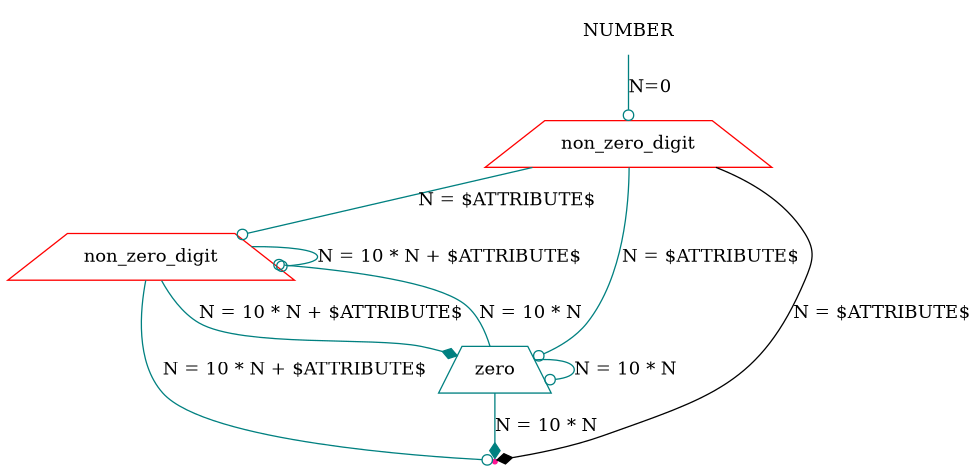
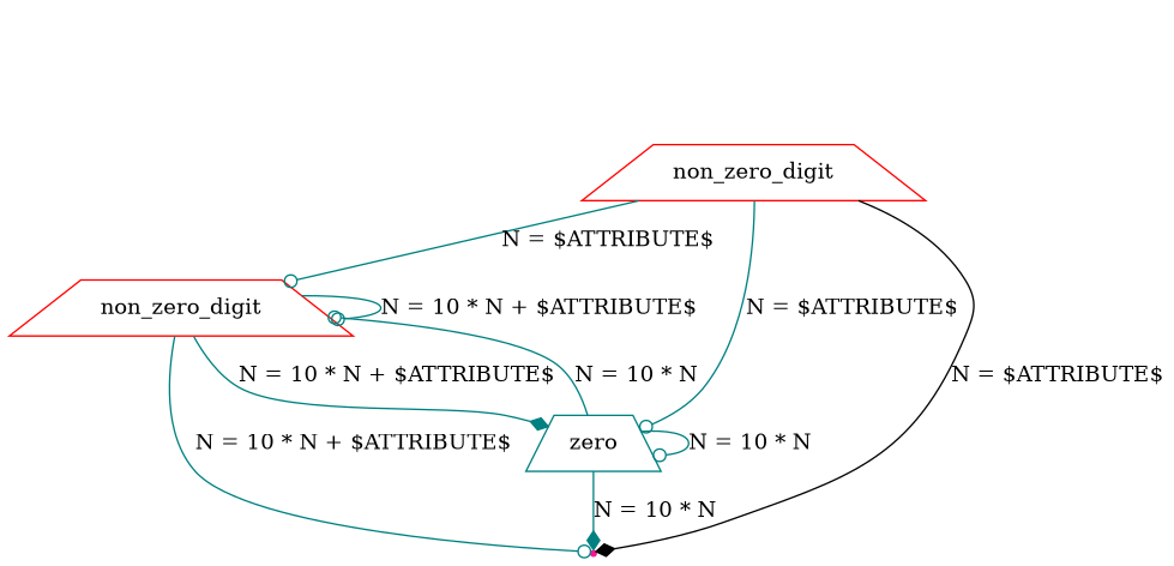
  digraph {
    node [shape=trapezium color=red]
    edge [color=teal arrowhead=odot]
-   n1 [label=NUMBER shape=plaintext]
    n2 [label=non_zero_digit]
    n3 [label=non_zero_digit]
    n4 [label=zero color=teal]
    end [shape=point color=deeppink]
-   n1 -> n2 [label="N=0"]
    n2 -> n3 [label="N = $ATTRIBUTE$"]
    n2 -> n4 [label="N = $ATTRIBUTE$"]
    n2 -> end [label="N = $ATTRIBUTE$" color=black arrowhead=diamond]
    n3 -> n3 [label="N = 10 * N + $ATTRIBUTE$"]
    n3 -> n4 [label="N = 10 * N + $ATTRIBUTE$" arrowhead=diamond]
    n3 -> end [label="N = 10 * N + $ATTRIBUTE$"]
    n4 -> n3 [label="N = 10 * N"]
    n4 -> n4 [label="N = 10 * N"]
    n4 -> end [label="N = 10 * N" arrowhead=diamond]
  }
